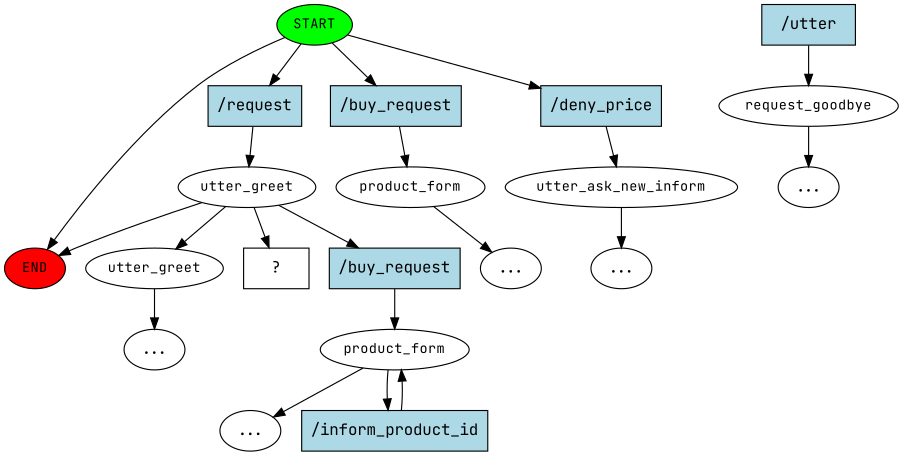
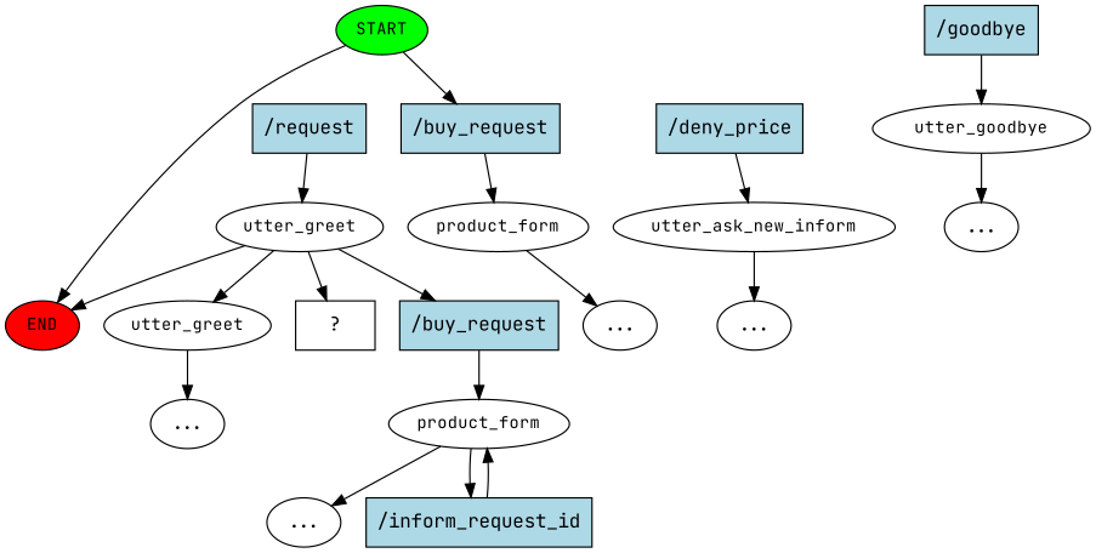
  digraph {
    fontname="JetBrains Mono"
    node [fontname="JetBrains Mono"]
    edge [fontname="JetBrains Mono"]
    n1 [fillcolor=green fontsize=12 label=START style=filled]
    n2 [fillcolor=red fontsize=12 label=END style=filled]
    n3 [fillcolor=lightblue label="/request" shape=rect style=filled]
    n4 [fillcolor=lightblue label="/buy_request" shape=rect style=filled]
    n5 [fillcolor=lightblue label="/deny_price" shape=rect style=filled]
-   n6 [fillcolor=lightblue label="/utter" shape=rect style=filled]
-   n7 [fontsize=12 label=request_goodbye]
+   n6 [fillcolor=lightblue label="/goodbye" shape=rect style=filled]
+   n7 [fontsize=12 label=utter_goodbye]
    n8 [fontsize=12 label=utter_greet]
    n9 [fontsize=12 label=product_form]
    n10 [fontsize=12 label=utter_ask_new_inform]
    n11 [label="..."]
    n12 [fontsize=12 label=utter_greet]
    n13 [label="  ?  " shape=rect]
    n14 [fillcolor=lightblue label="/buy_request" shape=rect style=filled]
    n15 [label="..."]
    n16 [fontsize=12 label=product_form]
    n17 [label="..."]
-   n18 [fillcolor=lightblue label="/inform_product_id" shape=rect style=filled]
+   n18 [fillcolor=lightblue label="/inform_request_id" shape=rect style=filled]
    n19 [label="..."]
    n20 [label="..."]
    n1 -> n2
-   n1 -> n3
    n1 -> n4
-   n1 -> n5
    n3 -> n8
    n4 -> n9
    n5 -> n10
    n6 -> n7
    n7 -> n11
    n8 -> n2
    n8 -> n12
    n8 -> n13
    n8 -> n14
    n9 -> n19
    n10 -> n20
    n12 -> n15
    n14 -> n16
    n16 -> n17
    n16 -> n18
    n18 -> n16
  }
